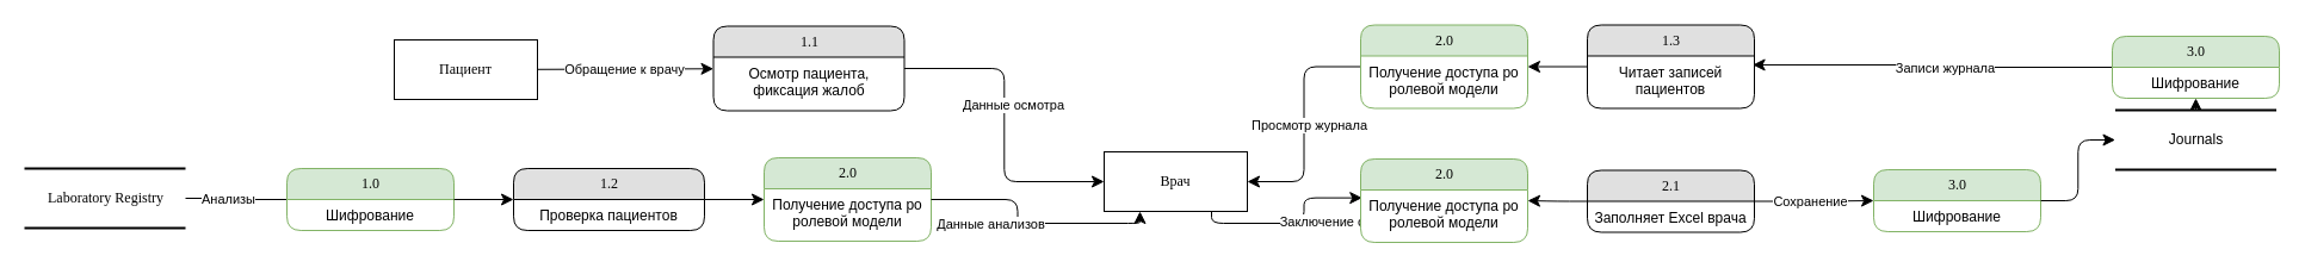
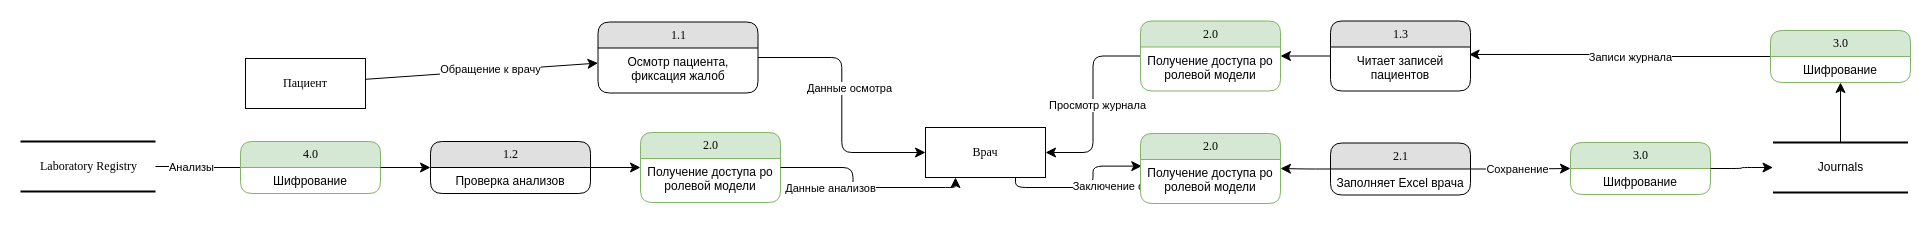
  <mxCell id="0" />
  <mxCell id="1" parent="0" />
  <mxCell id="2" value="Laboratory Registry" style="html=1;rounded=0;shadow=0;comic=0;labelBackgroundColor=none;strokeWidth=2;fontFamily=Verdana;fontSize=12;align=center;shape=mxgraph.ios7ui.horLines;" parent="1" vertex="1"><mxGeometry x="20" y="141" width="135" height="50" as="geometry" /></mxCell>
  <mxCell id="3" value="Врач" style="whiteSpace=wrap;html=1;rounded=0;shadow=0;comic=0;labelBackgroundColor=none;strokeWidth=1;fontFamily=Verdana;fontSize=12;align=center;" parent="1" vertex="1"><mxGeometry x="925" y="127" width="120" height="50" as="geometry" /></mxCell>
  <mxCell id="4" style="edgeStyle=none;html=1;labelBackgroundColor=none;startFill=0;startSize=8;endFill=1;endSize=8;fontFamily=Verdana;fontSize=12;" parent="1" source="6" target="9" edge="1"><mxGeometry relative="1" as="geometry" /></mxCell>
  <mxCell id="5" value="Обращение к врачу" style="edgeLabel;html=1;align=center;verticalAlign=middle;resizable=0;points=[];" parent="4" vertex="1" connectable="0"><mxGeometry x="0.216" y="2" relative="1" as="geometry"><mxPoint x="-17" y="2" as="offset" /></mxGeometry></mxCell>
- <mxCell id="6" value="Пациент" style="whiteSpace=wrap;html=1;rounded=0;shadow=0;comic=0;labelBackgroundColor=none;strokeWidth=1;fontFamily=Verdana;fontSize=12;align=center;" parent="1" vertex="1"><mxGeometry x="330" y="33" width="120" height="50" as="geometry" /></mxCell>
+ <mxCell id="6" value="Пациент" style="whiteSpace=wrap;html=1;rounded=0;shadow=0;comic=0;labelBackgroundColor=none;strokeWidth=1;fontFamily=Verdana;fontSize=12;align=center;" parent="1" vertex="1"><mxGeometry x="245" y="58" width="120" height="50" as="geometry" /></mxCell>
  <mxCell id="7" style="edgeStyle=orthogonalEdgeStyle;html=1;labelBackgroundColor=none;startFill=0;startSize=8;endFill=1;endSize=8;fontFamily=Verdana;fontSize=12;entryX=0;entryY=0.5;entryDx=0;entryDy=0;" parent="1" source="9" target="3" edge="1"><mxGeometry relative="1" as="geometry" /></mxCell>
  <mxCell id="8" value="Данные осмотра" style="edgeLabel;html=1;align=center;verticalAlign=middle;resizable=0;points=[];" parent="7" vertex="1" connectable="0"><mxGeometry x="-0.142" y="1" relative="1" as="geometry"><mxPoint x="6" y="1" as="offset" /></mxGeometry></mxCell>
  <mxCell id="9" value="1.1" style="swimlane;html=1;fontStyle=0;childLayout=stackLayout;horizontal=1;startSize=26;fillColor=#e0e0e0;horizontalStack=0;resizeParent=1;resizeLast=0;collapsible=1;marginBottom=0;swimlaneFillColor=#ffffff;align=center;rounded=1;shadow=0;comic=0;labelBackgroundColor=none;strokeWidth=1;fontFamily=Verdana;fontSize=12" parent="1" vertex="1"><mxGeometry x="597.5" y="21.5" width="160" height="71" as="geometry"><mxRectangle x="430" y="54" width="60" height="30" as="alternateBounds" /></mxGeometry></mxCell>
  <mxCell id="10" value="Осмотр пациента, фиксация жалоб" style="text;html=1;strokeColor=none;fillColor=none;spacingLeft=4;spacingRight=4;whiteSpace=wrap;overflow=hidden;rotatable=0;points=[[0,0.5],[1,0.5]];portConstraint=eastwest;align=center;" parent="9" vertex="1"><mxGeometry y="26" width="160" height="44" as="geometry" /></mxCell>
  <mxCell id="11" value="1.2" style="swimlane;html=1;fontStyle=0;childLayout=stackLayout;horizontal=1;startSize=26;fillColor=#e0e0e0;horizontalStack=0;resizeParent=1;resizeLast=0;collapsible=1;marginBottom=0;swimlaneFillColor=#ffffff;align=center;rounded=1;shadow=0;comic=0;labelBackgroundColor=none;strokeWidth=1;fontFamily=Verdana;fontSize=12" parent="1" vertex="1"><mxGeometry x="430" y="141" width="160" height="52" as="geometry" /></mxCell>
- <mxCell id="12" value="Проверка пациентов" style="text;html=1;strokeColor=none;fillColor=none;spacingLeft=4;spacingRight=4;whiteSpace=wrap;overflow=hidden;rotatable=0;points=[[0,0.5],[1,0.5]];portConstraint=eastwest;align=center;" parent="11" vertex="1"><mxGeometry y="26" width="160" height="26" as="geometry" /></mxCell>
+ <mxCell id="12" value="Проверка анализов" style="text;html=1;strokeColor=none;fillColor=none;spacingLeft=4;spacingRight=4;whiteSpace=wrap;overflow=hidden;rotatable=0;points=[[0,0.5],[1,0.5]];portConstraint=eastwest;align=center;" parent="11" vertex="1"><mxGeometry y="26" width="160" height="26" as="geometry" /></mxCell>
  <mxCell id="13" value="1.3" style="swimlane;html=1;fontStyle=0;childLayout=stackLayout;horizontal=1;startSize=26;fillColor=#e0e0e0;horizontalStack=0;resizeParent=1;resizeLast=0;collapsible=1;marginBottom=0;swimlaneFillColor=#ffffff;align=center;rounded=1;shadow=0;comic=0;labelBackgroundColor=none;strokeWidth=1;fontFamily=Verdana;fontSize=12" parent="1" vertex="1"><mxGeometry x="1330" y="20.5" width="140" height="70" as="geometry" /></mxCell>
  <mxCell id="14" value="Читает записей пациентов" style="text;html=1;strokeColor=none;fillColor=none;spacingLeft=4;spacingRight=4;whiteSpace=wrap;overflow=hidden;rotatable=0;points=[[0,0.5],[1,0.5]];portConstraint=eastwest;align=center;" parent="13" vertex="1"><mxGeometry y="26" width="140" height="44" as="geometry" /></mxCell>
  <mxCell id="15" style="html=1;labelBackgroundColor=none;startFill=0;startSize=8;endFill=1;endSize=8;fontFamily=Verdana;fontSize=12;entryX=1;entryY=0.5;entryDx=0;entryDy=0;edgeStyle=orthogonalEdgeStyle;" parent="1" source="38" target="3" edge="1"><mxGeometry relative="1" as="geometry"><mxPoint x="1130" y="57" as="sourcePoint" /><mxPoint x="1200" y="54" as="targetPoint" /></mxGeometry></mxCell>
  <mxCell id="16" value="Просмотр журнала" style="edgeLabel;html=1;align=center;verticalAlign=middle;resizable=0;points=[];" parent="15" vertex="1" connectable="0"><mxGeometry x="-0.051" y="-3" relative="1" as="geometry"><mxPoint x="7" y="5" as="offset" /></mxGeometry></mxCell>
  <mxCell id="17" style="html=1;labelBackgroundColor=none;startFill=0;startSize=8;endFill=1;endSize=8;fontFamily=Verdana;fontSize=12;edgeStyle=orthogonalEdgeStyle;entryX=0.99;entryY=0.17;entryDx=0;entryDy=0;entryPerimeter=0;" parent="1" source="31" target="14" edge="1"><mxGeometry relative="1" as="geometry"><mxPoint x="1760" y="54" as="sourcePoint" /><mxPoint x="1530" y="90.5" as="targetPoint" /></mxGeometry></mxCell>
  <mxCell id="18" value="Записи журнала" style="edgeLabel;html=1;align=center;verticalAlign=middle;resizable=0;points=[];" parent="17" vertex="1" connectable="0"><mxGeometry x="-0.051" y="-3" relative="1" as="geometry"><mxPoint x="3" y="3" as="offset" /></mxGeometry></mxCell>
  <mxCell id="19" value="2.1" style="swimlane;html=1;fontStyle=0;childLayout=stackLayout;horizontal=1;startSize=26;fillColor=#e0e0e0;horizontalStack=0;resizeParent=1;resizeLast=0;collapsible=1;marginBottom=0;swimlaneFillColor=#ffffff;align=center;rounded=1;shadow=0;comic=0;labelBackgroundColor=none;strokeWidth=1;fontFamily=Verdana;fontSize=12" parent="1" vertex="1"><mxGeometry x="1330" y="142.5" width="140" height="52" as="geometry" /></mxCell>
  <mxCell id="20" value="Заполняет Excel врача" style="text;html=1;strokeColor=none;fillColor=none;spacingLeft=4;spacingRight=4;whiteSpace=wrap;overflow=hidden;rotatable=0;points=[[0,0.5],[1,0.5]];portConstraint=eastwest;align=center;" parent="19" vertex="1"><mxGeometry y="26" width="140" height="26" as="geometry" /></mxCell>
  <mxCell id="21" style="html=1;labelBackgroundColor=none;startFill=0;startSize=8;endFill=1;endSize=8;fontFamily=Verdana;fontSize=12;exitX=0.75;exitY=1;exitDx=0;exitDy=0;edgeStyle=orthogonalEdgeStyle;entryX=0.009;entryY=0.151;entryDx=0;entryDy=0;entryPerimeter=0;" parent="1" source="3" target="42" edge="1"><mxGeometry relative="1" as="geometry"><mxPoint x="1090" y="83" as="sourcePoint" /><mxPoint x="1060" y="173" as="targetPoint" /></mxGeometry></mxCell>
  <mxCell id="22" value="Заключение осмотра" style="edgeLabel;html=1;align=center;verticalAlign=middle;resizable=0;points=[];" parent="21" vertex="1" connectable="0"><mxGeometry x="-0.051" y="-3" relative="1" as="geometry"><mxPoint x="45" y="-5" as="offset" /></mxGeometry></mxCell>
- <mxCell id="23" value="&lt;div style=&quot;text-align: left;&quot;&gt;&lt;span style=&quot;background-color: transparent; text-wrap-mode: wrap;&quot;&gt;&lt;font face=&quot;Helvetica&quot;&gt;Journals&lt;/font&gt;&lt;/span&gt;&lt;/div&gt;" style="html=1;rounded=0;shadow=0;comic=0;labelBackgroundColor=none;strokeWidth=2;fontFamily=Verdana;fontSize=12;align=center;shape=mxgraph.ios7ui.horLines;" parent="1" vertex="1"><mxGeometry x="1772.5" y="92" width="135" height="50" as="geometry" /></mxCell>
+ <mxCell id="23" value="&lt;div style=&quot;text-align: left;&quot;&gt;&lt;span style=&quot;background-color: transparent; text-wrap-mode: wrap;&quot;&gt;&lt;font face=&quot;Helvetica&quot;&gt;Journals&lt;/font&gt;&lt;/span&gt;&lt;/div&gt;" style="html=1;rounded=0;shadow=0;comic=0;labelBackgroundColor=none;strokeWidth=2;fontFamily=Verdana;fontSize=12;align=center;shape=mxgraph.ios7ui.horLines;" parent="1" vertex="1"><mxGeometry x="1772.5" y="142" width="135" height="50" as="geometry" /></mxCell>
  <mxCell id="24" style="html=1;labelBackgroundColor=none;startFill=0;startSize=8;endFill=1;endSize=8;fontFamily=Verdana;fontSize=12;exitX=1;exitY=0.5;exitDx=0;exitDy=0;edgeStyle=orthogonalEdgeStyle;" parent="1" source="19" target="29" edge="1"><mxGeometry relative="1" as="geometry"><mxPoint x="1490" y="169.5" as="sourcePoint" /><mxPoint x="1520" y="169" as="targetPoint" /></mxGeometry></mxCell>
  <mxCell id="25" value="Сохранение" style="edgeLabel;html=1;align=center;verticalAlign=middle;resizable=0;points=[];" parent="24" vertex="1" connectable="0"><mxGeometry x="-0.051" y="-3" relative="1" as="geometry"><mxPoint x="-2" y="-3" as="offset" /></mxGeometry></mxCell>
  <mxCell id="26" style="html=1;labelBackgroundColor=none;startFill=0;startSize=8;endFill=1;endSize=8;fontFamily=Verdana;fontSize=12;edgeStyle=orthogonalEdgeStyle;endArrow=none;" parent="1" source="2" target="35" edge="1"><mxGeometry relative="1" as="geometry"><mxPoint x="495" y="148.5" as="sourcePoint" /><mxPoint x="220" y="164.5" as="targetPoint" /></mxGeometry></mxCell>
  <mxCell id="27" value="Анализы" style="edgeLabel;html=1;align=center;verticalAlign=middle;resizable=0;points=[];" parent="26" vertex="1" connectable="0"><mxGeometry x="-0.051" y="-3" relative="1" as="geometry"><mxPoint x="-6" y="-3" as="offset" /></mxGeometry></mxCell>
  <mxCell id="28" style="html=1;labelBackgroundColor=none;startFill=0;startSize=8;endFill=1;endSize=8;fontFamily=Verdana;fontSize=12;exitX=1;exitY=0.5;exitDx=0;exitDy=0;edgeStyle=orthogonalEdgeStyle;" parent="1" source="11" target="44" edge="1"><mxGeometry relative="1" as="geometry"><mxPoint x="1000" y="173" as="sourcePoint" /><mxPoint x="680" y="169" as="targetPoint" /></mxGeometry></mxCell>
  <mxCell id="29" value="3.0" style="swimlane;html=1;fontStyle=0;childLayout=stackLayout;horizontal=1;startSize=26;fillColor=#d5e8d4;horizontalStack=0;resizeParent=1;resizeLast=0;collapsible=1;marginBottom=0;swimlaneFillColor=#ffffff;align=center;rounded=1;shadow=0;comic=0;labelBackgroundColor=none;strokeWidth=1;fontFamily=Verdana;fontSize=12;strokeColor=#82b366;" vertex="1" parent="1"><mxGeometry x="1570" y="142" width="140" height="52" as="geometry" /></mxCell>
  <mxCell id="30" value="Шифрование" style="text;html=1;strokeColor=none;fillColor=none;spacingLeft=4;spacingRight=4;whiteSpace=wrap;overflow=hidden;rotatable=0;points=[[0,0.5],[1,0.5]];portConstraint=eastwest;align=center;" vertex="1" parent="29"><mxGeometry y="26" width="140" height="26" as="geometry" /></mxCell>
  <mxCell id="31" value="3.0" style="swimlane;html=1;fontStyle=0;childLayout=stackLayout;horizontal=1;startSize=26;fillColor=#d5e8d4;horizontalStack=0;resizeParent=1;resizeLast=0;collapsible=1;marginBottom=0;swimlaneFillColor=#ffffff;align=center;rounded=1;shadow=0;comic=0;labelBackgroundColor=none;strokeWidth=1;fontFamily=Verdana;fontSize=12;strokeColor=#82b366;" vertex="1" parent="1"><mxGeometry x="1770" y="30" width="140" height="52" as="geometry" /></mxCell>
  <mxCell id="32" value="Шифрование" style="text;html=1;strokeColor=none;fillColor=none;spacingLeft=4;spacingRight=4;whiteSpace=wrap;overflow=hidden;rotatable=0;points=[[0,0.5],[1,0.5]];portConstraint=eastwest;align=center;" vertex="1" parent="31"><mxGeometry y="26" width="140" height="26" as="geometry" /></mxCell>
  <mxCell id="33" style="html=1;labelBackgroundColor=none;startFill=0;startSize=8;endFill=1;endSize=8;fontFamily=Verdana;fontSize=12;edgeStyle=orthogonalEdgeStyle;" edge="1" parent="1" source="23" target="31"><mxGeometry relative="1" as="geometry"><mxPoint x="1842.5" y="133" as="sourcePoint" /><mxPoint x="1592.5" y="163" as="targetPoint" /></mxGeometry></mxCell>
  <mxCell id="34" style="html=1;labelBackgroundColor=none;startFill=0;startSize=8;endFill=1;endSize=8;fontFamily=Verdana;fontSize=12;edgeStyle=orthogonalEdgeStyle;" edge="1" parent="1" source="29" target="23"><mxGeometry relative="1" as="geometry"><mxPoint x="1730" y="173" as="sourcePoint" /><mxPoint x="1710" y="113" as="targetPoint" /></mxGeometry></mxCell>
- <mxCell id="35" value="1.0" style="swimlane;html=1;fontStyle=0;childLayout=stackLayout;horizontal=1;startSize=26;fillColor=#d5e8d4;horizontalStack=0;resizeParent=1;resizeLast=0;collapsible=1;marginBottom=0;swimlaneFillColor=#ffffff;align=center;rounded=1;shadow=0;comic=0;labelBackgroundColor=none;strokeWidth=1;fontFamily=Verdana;fontSize=12;strokeColor=#82b366;" vertex="1" parent="1"><mxGeometry x="240" y="141" width="140" height="52" as="geometry" /></mxCell>
+ <mxCell id="35" value="4.0" style="swimlane;html=1;fontStyle=0;childLayout=stackLayout;horizontal=1;startSize=26;fillColor=#d5e8d4;horizontalStack=0;resizeParent=1;resizeLast=0;collapsible=1;marginBottom=0;swimlaneFillColor=#ffffff;align=center;rounded=1;shadow=0;comic=0;labelBackgroundColor=none;strokeWidth=1;fontFamily=Verdana;fontSize=12;strokeColor=#82b366;" vertex="1" parent="1"><mxGeometry x="240" y="141" width="140" height="52" as="geometry" /></mxCell>
  <mxCell id="36" value="Шифрование" style="text;html=1;strokeColor=none;fillColor=none;spacingLeft=4;spacingRight=4;whiteSpace=wrap;overflow=hidden;rotatable=0;points=[[0,0.5],[1,0.5]];portConstraint=eastwest;align=center;" vertex="1" parent="35"><mxGeometry y="26" width="140" height="26" as="geometry" /></mxCell>
  <mxCell id="37" style="html=1;labelBackgroundColor=none;startFill=0;startSize=8;endFill=1;endSize=8;fontFamily=Verdana;fontSize=12;edgeStyle=orthogonalEdgeStyle;" edge="1" parent="1" source="35" target="11"><mxGeometry relative="1" as="geometry"><mxPoint x="370" y="174.5" as="sourcePoint" /><mxPoint x="440" y="175.5" as="targetPoint" /></mxGeometry></mxCell>
  <mxCell id="38" value="2.0" style="swimlane;html=1;fontStyle=0;childLayout=stackLayout;horizontal=1;startSize=26;fillColor=#d5e8d4;horizontalStack=0;resizeParent=1;resizeLast=0;collapsible=1;marginBottom=0;swimlaneFillColor=#ffffff;align=center;rounded=1;shadow=0;comic=0;labelBackgroundColor=none;strokeWidth=1;fontFamily=Verdana;fontSize=12;strokeColor=#82b366;" vertex="1" parent="1"><mxGeometry x="1140" y="20.5" width="140" height="70" as="geometry" /></mxCell>
  <mxCell id="39" value="Получение доступа ро ролевой модели" style="text;html=1;strokeColor=none;fillColor=none;spacingLeft=4;spacingRight=4;whiteSpace=wrap;overflow=hidden;rotatable=0;points=[[0,0.5],[1,0.5]];portConstraint=eastwest;align=center;" vertex="1" parent="38"><mxGeometry y="26" width="140" height="44" as="geometry" /></mxCell>
  <mxCell id="40" style="html=1;labelBackgroundColor=none;startFill=0;startSize=8;endFill=1;endSize=8;fontFamily=Verdana;fontSize=12;edgeStyle=orthogonalEdgeStyle;" edge="1" parent="1" source="13" target="38"><mxGeometry relative="1" as="geometry"><mxPoint x="1621" y="105" as="sourcePoint" /><mxPoint x="1320" y="103" as="targetPoint" /></mxGeometry></mxCell>
  <mxCell id="41" value="2.0" style="swimlane;html=1;fontStyle=0;childLayout=stackLayout;horizontal=1;startSize=26;fillColor=#d5e8d4;horizontalStack=0;resizeParent=1;resizeLast=0;collapsible=1;marginBottom=0;swimlaneFillColor=#ffffff;align=center;rounded=1;shadow=0;comic=0;labelBackgroundColor=none;strokeWidth=1;fontFamily=Verdana;fontSize=12;strokeColor=#82b366;" vertex="1" parent="1"><mxGeometry x="1140" y="133" width="140" height="70" as="geometry" /></mxCell>
  <mxCell id="42" value="Получение доступа ро ролевой модели" style="text;html=1;strokeColor=none;fillColor=none;spacingLeft=4;spacingRight=4;whiteSpace=wrap;overflow=hidden;rotatable=0;points=[[0,0.5],[1,0.5]];portConstraint=eastwest;align=center;" vertex="1" parent="41"><mxGeometry y="26" width="140" height="44" as="geometry" /></mxCell>
  <mxCell id="43" style="html=1;labelBackgroundColor=none;startFill=0;startSize=8;endFill=1;endSize=8;fontFamily=Verdana;fontSize=12;edgeStyle=orthogonalEdgeStyle;" edge="1" parent="1" source="19" target="41"><mxGeometry relative="1" as="geometry"><mxPoint x="1350" y="53" as="sourcePoint" /><mxPoint x="1300" y="53" as="targetPoint" /></mxGeometry></mxCell>
  <mxCell id="44" value="2.0" style="swimlane;html=1;fontStyle=0;childLayout=stackLayout;horizontal=1;startSize=26;fillColor=#d5e8d4;horizontalStack=0;resizeParent=1;resizeLast=0;collapsible=1;marginBottom=0;swimlaneFillColor=#ffffff;align=center;rounded=1;shadow=0;comic=0;labelBackgroundColor=none;strokeWidth=1;fontFamily=Verdana;fontSize=12;strokeColor=#82b366;" vertex="1" parent="1"><mxGeometry x="640" y="132" width="140" height="70" as="geometry" /></mxCell>
  <mxCell id="45" value="Получение доступа ро ролевой модели" style="text;html=1;strokeColor=none;fillColor=none;spacingLeft=4;spacingRight=4;whiteSpace=wrap;overflow=hidden;rotatable=0;points=[[0,0.5],[1,0.5]];portConstraint=eastwest;align=center;" vertex="1" parent="44"><mxGeometry y="26" width="140" height="44" as="geometry" /></mxCell>
  <mxCell id="46" style="html=1;labelBackgroundColor=none;startFill=0;startSize=8;endFill=1;endSize=8;fontFamily=Verdana;fontSize=12;edgeStyle=orthogonalEdgeStyle;entryX=0.25;entryY=1;entryDx=0;entryDy=0;" edge="1" parent="1" source="44" target="3"><mxGeometry relative="1" as="geometry"><mxPoint x="670" y="164" as="sourcePoint" /><mxPoint x="815" y="163" as="targetPoint" /></mxGeometry></mxCell>
  <mxCell id="47" value="Данные анализов" style="edgeLabel;html=1;align=center;verticalAlign=middle;resizable=0;points=[];" vertex="1" connectable="0" parent="46"><mxGeometry x="-0.051" y="-3" relative="1" as="geometry"><mxPoint x="-28" y="-3" as="offset" /></mxGeometry></mxCell>
